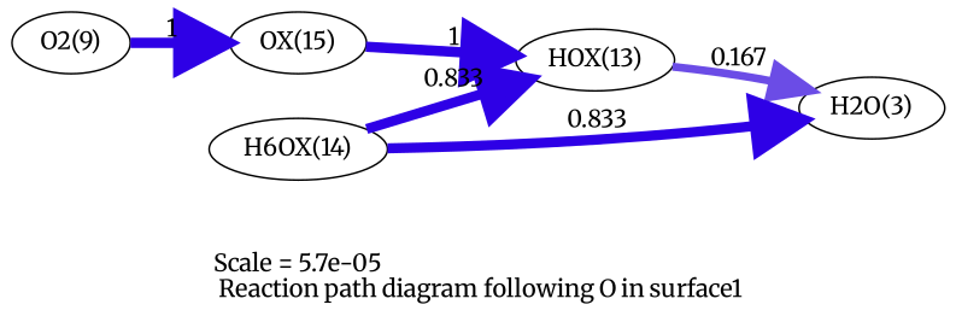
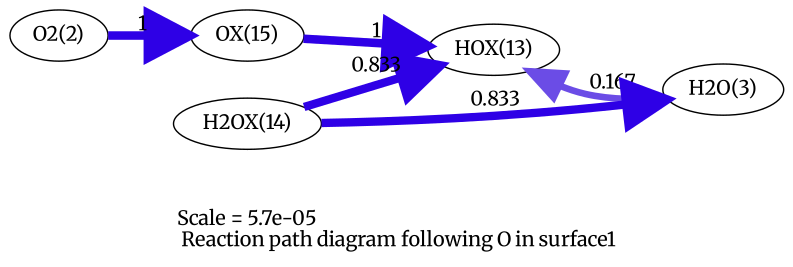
  digraph {
    fontname=Merriweather
    label="Scale = 5.7e-05\l Reaction path diagram following O in surface1"
    rankdir=LR
    node [fontname=Merriweather]
    edge [arrowsize=3 color="0.7, 1.5, 0.9" fontname=Merriweather penwidth=6]
-   n1 [label="O2(9)"]
+   n1 [label="O2(2)"]
    n2 [label="OX(15)"]
    n3 [label="HOX(13)"]
    n4 [label="H2O(3)"]
-   n5 [label="H6OX(14)"]
+   n5 [label="H2OX(14)"]
    n1 -> n2 [label=" 1"]
    n2 -> n3 [label=" 1"]
-   n3 -> n4 [arrowsize=2.32 color="0.7, 0.667, 0.9" label=" 0.167" penwidth=4.65]
+   n4 -> n3 [arrowsize=2.32 color="0.7, 0.667, 0.9" label=" 0.167" penwidth=4.65]
    n5 -> n3 [arrowsize=2.93 color="0.7, 1.33, 0.9" label=" 0.833" penwidth=5.86]
    n5 -> n4 [arrowsize=2.93 color="0.7, 1.33, 0.9" label=" 0.833" penwidth=5.86]
  }
